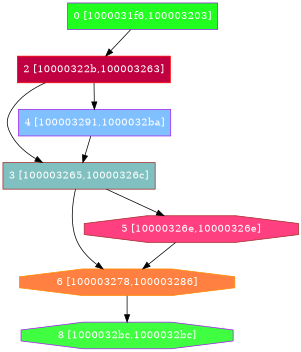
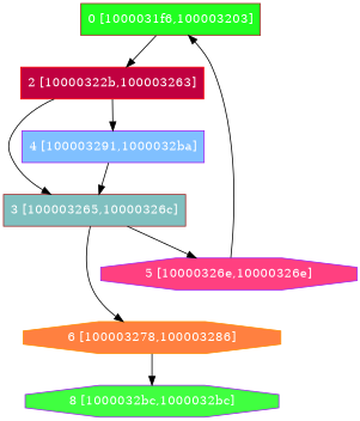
  digraph {
    fontname="DejaVu Serif"
    node [color=purple fontcolor="#ffffff" fontname="DejaVu Serif" shape=box style=filled]
    edge [fontname="DejaVu Serif"]
-   n1 [fillcolor="#20FF20" label="0 [1000031f6,100003203]"]
+   n1 [color=brown fillcolor="#20FF20" label="0 [1000031f6,100003203]"]
    n2 [color=red fillcolor="#C00040" label="2 [10000322b,100003263]"]
    n3 [color=brown fillcolor="#80C0C0" label="3 [100003265,10000326c]"]
    n4 [fillcolor="#80C0FF" label="4 [100003291,1000032ba]"]
-   n5 [color=brown fillcolor="#FF4080" label="5 [10000326e,10000326e]" shape=octagon]
+   n5 [fillcolor="#FF4080" label="5 [10000326e,10000326e]" shape=octagon]
    n6 [color=darkorange fillcolor="#FF8040" label="6 [100003278,100003286]" shape=octagon]
    n7 [fillcolor="#40FF40" label="8 [1000032bc,1000032bc]" shape=octagon]
    n1 -> n2
    n2 -> n3
    n2 -> n4
    n3 -> n5
    n3 -> n6
    n4 -> n3
-   n5 -> n6
+   n5 -> n1
    n6 -> n7
  }
